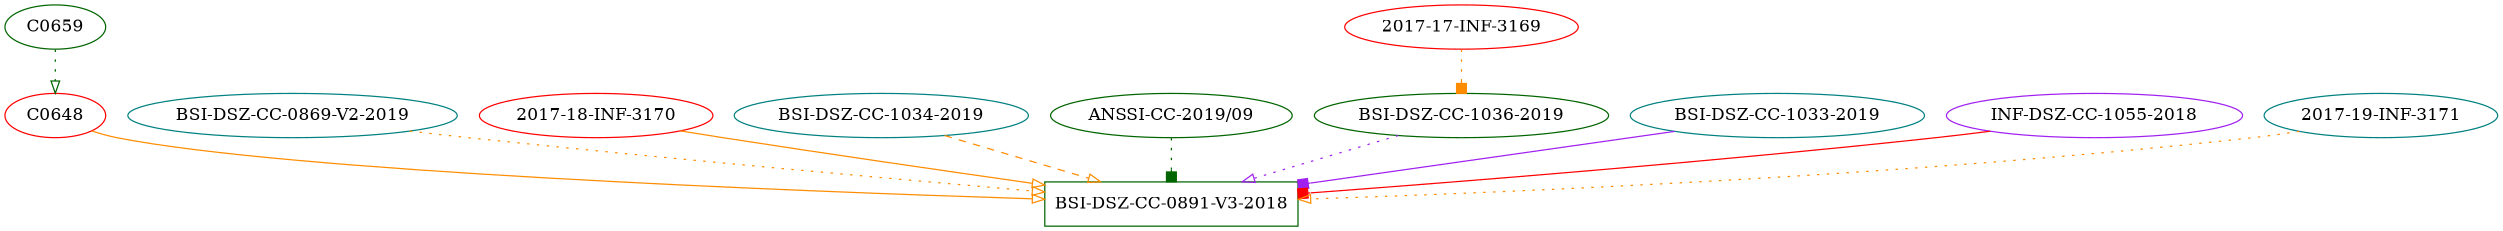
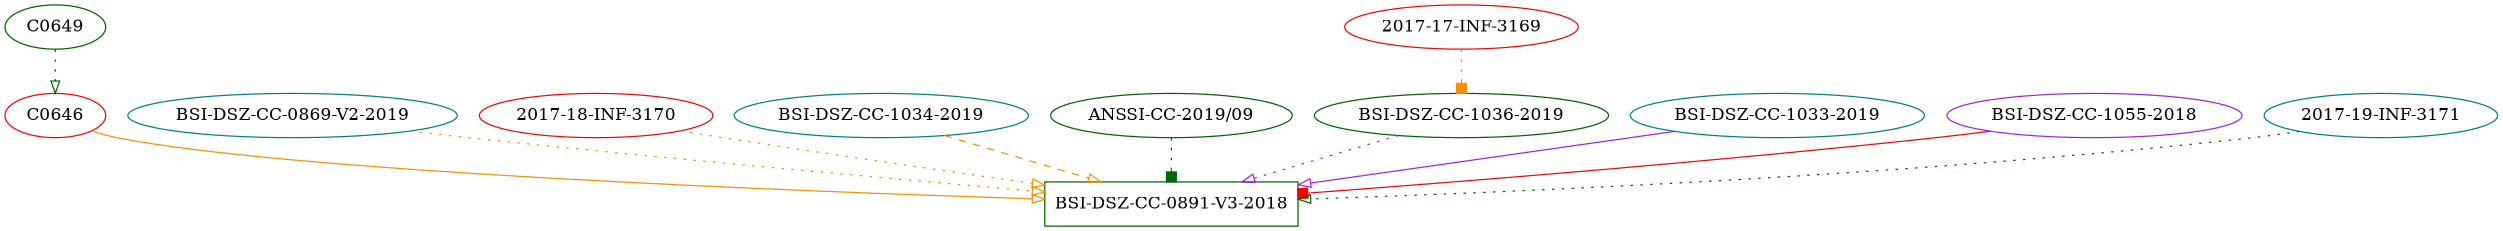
  digraph {
    node [color=darkgreen]
    edge [arrowhead=onormal color=darkorange style=dotted]
    n1 [label="BSI-DSZ-CC-0891-V3-2018" shape=box]
-   n2 [label=C0659]
-   n3 [color=red label=C0648]
+   n2 [label=C0649]
+   n3 [color=red label=C0646]
    n4 [color=teal label="BSI-DSZ-CC-0869-V2-2019"]
    n5 [color=red label="2017-18-INF-3170"]
    n6 [color=teal label="BSI-DSZ-CC-1034-2019"]
    n7 [label="ANSSI-CC-2019/09"]
    n8 [label="BSI-DSZ-CC-1036-2019"]
    n9 [color=teal label="BSI-DSZ-CC-1033-2019"]
-   n10 [color=purple label="INF-DSZ-CC-1055-2018"]
+   n10 [color=purple label="BSI-DSZ-CC-1055-2018"]
    n11 [color=red label="2017-17-INF-3169"]
    n12 [color=teal label="2017-19-INF-3171"]
    n2 -> n3 [color=darkgreen]
    n3 -> n1 [style=solid]
    n4 -> n1
-   n5 -> n1 [style=solid]
+   n5 -> n1
    n6 -> n1 [style=dashed]
    n7 -> n1 [arrowhead=box color=darkgreen]
    n8 -> n1 [color=purple]
-   n9 -> n1 [arrowhead=box color=purple style=solid]
+   n9 -> n1 [color=purple style=solid]
    n10 -> n1 [arrowhead=box color=red style=solid]
    n11 -> n8 [arrowhead=box]
-   n12 -> n1
+   n12 -> n1 [color=darkgreen]
  }
